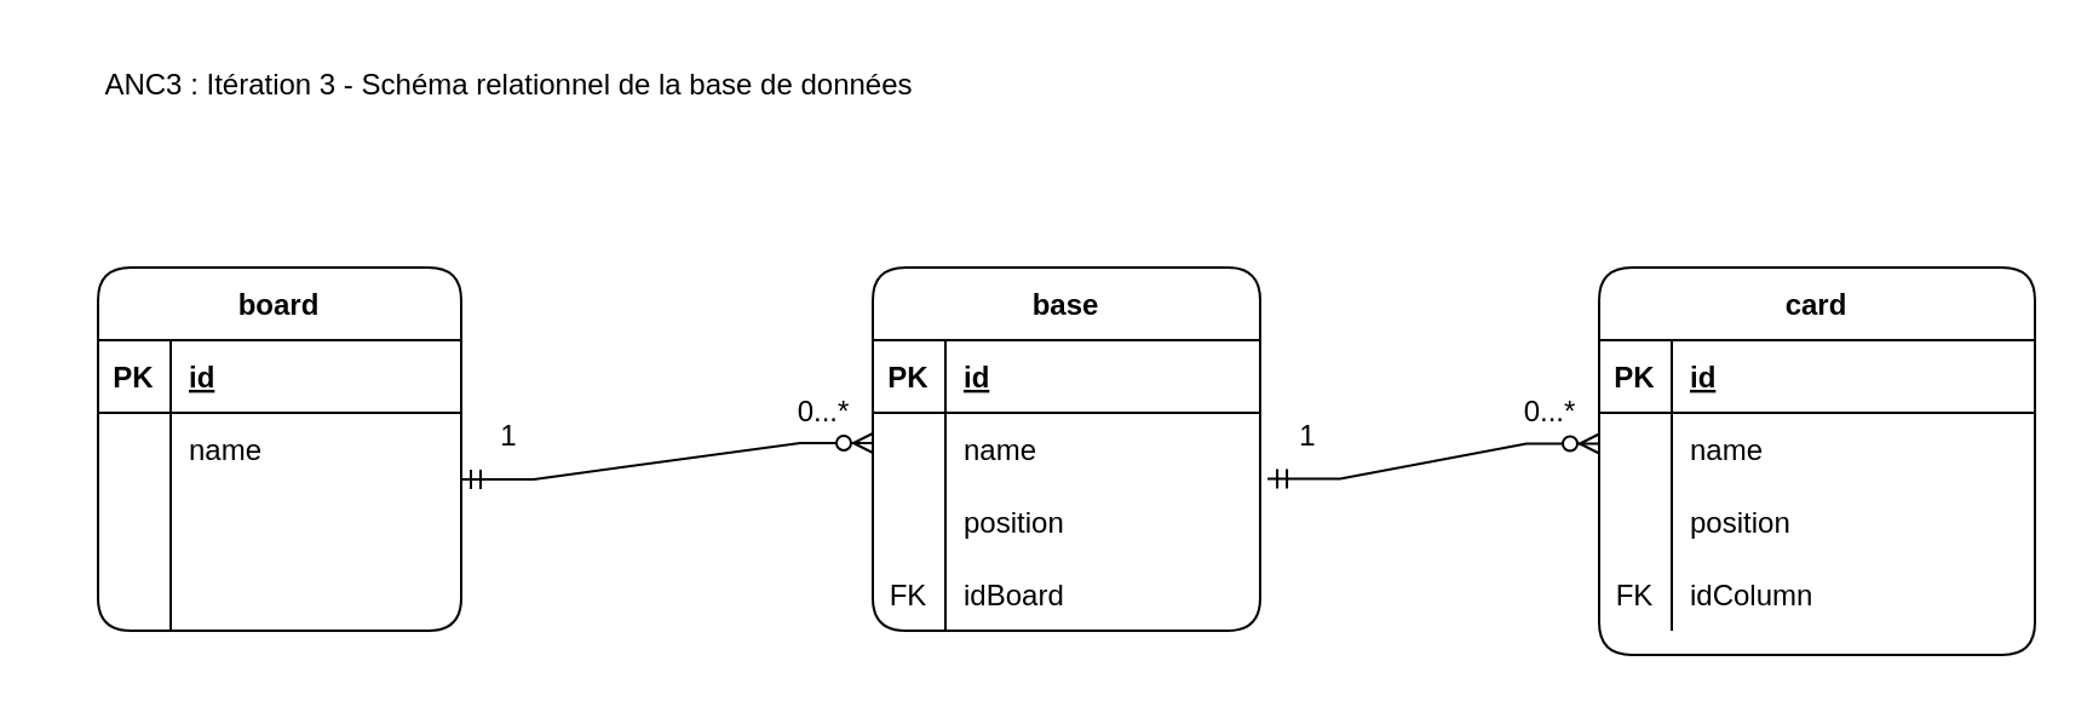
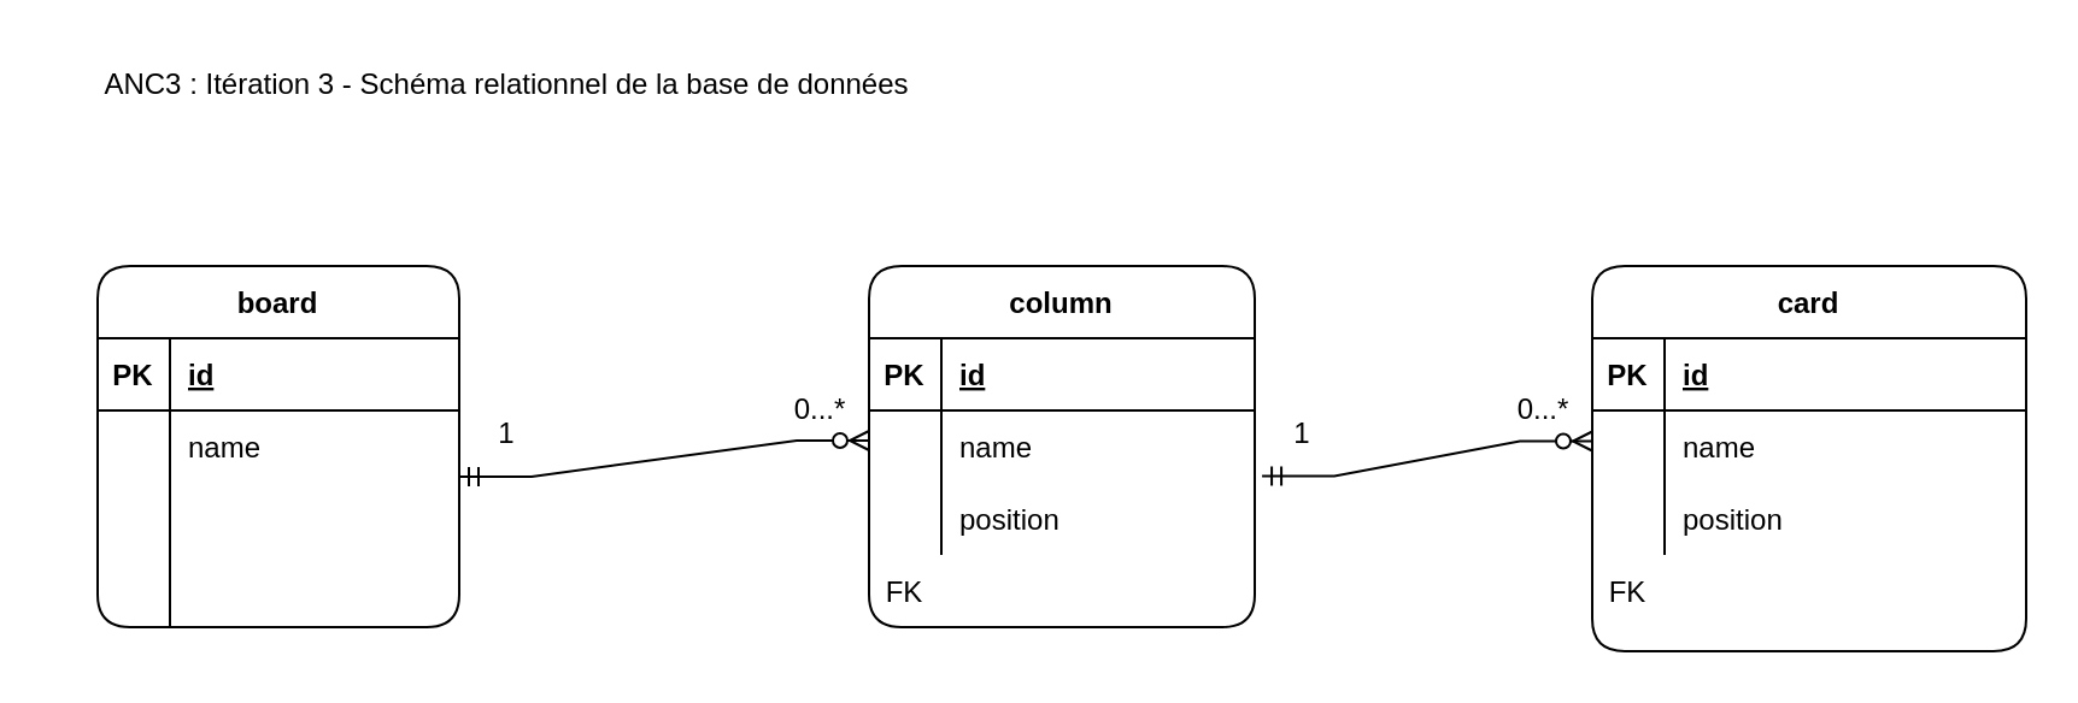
  <mxCell id="0" />
  <mxCell id="1" parent="0" />
  <mxCell id="2" value="" style="edgeStyle=entityRelationEdgeStyle;fontSize=12;html=1;endArrow=ERzeroToMany;startArrow=ERmandOne;rounded=0;exitX=1;exitY=0.5;exitDx=0;exitDy=0;" edge="1" parent="1"><mxGeometry width="100" height="100" relative="1" as="geometry"><mxPoint x="190" y="197.5" as="sourcePoint" /><mxPoint x="360" y="182.5" as="targetPoint" /></mxGeometry></mxCell>
  <mxCell id="3" value="" style="edgeStyle=entityRelationEdgeStyle;fontSize=12;html=1;endArrow=ERzeroToMany;startArrow=ERmandOne;rounded=0;exitX=1.019;exitY=0.411;exitDx=0;exitDy=0;exitPerimeter=0;entryX=0;entryY=0.25;entryDx=0;entryDy=0;" edge="1" parent="1"><mxGeometry width="100" height="100" relative="1" as="geometry"><mxPoint x="523.04" y="197.24" as="sourcePoint" /><mxPoint x="660" y="182.75" as="targetPoint" /></mxGeometry></mxCell>
  <mxCell id="4" value="1" style="text;html=1;strokeColor=none;fillColor=none;align=center;verticalAlign=middle;whiteSpace=wrap;rounded=0;" vertex="1" parent="1"><mxGeometry x="190" y="170" width="40" height="20" as="geometry" /></mxCell>
  <mxCell id="5" value="0...*" style="text;html=1;strokeColor=none;fillColor=none;align=center;verticalAlign=middle;whiteSpace=wrap;rounded=0;" vertex="1" parent="1"><mxGeometry x="320" y="160" width="40" height="20" as="geometry" /></mxCell>
  <mxCell id="6" value="1" style="text;html=1;strokeColor=none;fillColor=none;align=center;verticalAlign=middle;whiteSpace=wrap;rounded=0;" vertex="1" parent="1"><mxGeometry x="520" y="170" width="40" height="20" as="geometry" /></mxCell>
  <mxCell id="7" value="0...*" style="text;html=1;strokeColor=none;fillColor=none;align=center;verticalAlign=middle;whiteSpace=wrap;rounded=0;" vertex="1" parent="1"><mxGeometry x="620" y="160" width="40" height="20" as="geometry" /></mxCell>
  <mxCell id="8" value="board" style="shape=table;startSize=30;container=1;collapsible=1;childLayout=tableLayout;fixedRows=1;rowLines=0;fontStyle=1;align=center;resizeLast=1;rounded=1;" vertex="1" parent="1"><mxGeometry x="40" y="110" width="150" height="150" as="geometry"><mxRectangle x="270" y="340" width="60" height="30" as="alternateBounds" /></mxGeometry></mxCell>
  <mxCell id="9" value="" style="shape=partialRectangle;collapsible=0;dropTarget=0;pointerEvents=0;fillColor=none;top=0;left=0;bottom=1;right=0;points=[[0,0.5],[1,0.5]];portConstraint=eastwest;" vertex="1" parent="8"><mxGeometry y="30" width="150" height="30" as="geometry" /></mxCell>
  <mxCell id="10" value="PK" style="shape=partialRectangle;connectable=0;fillColor=none;top=0;left=0;bottom=0;right=0;fontStyle=1;overflow=hidden;" vertex="1" parent="9"><mxGeometry width="30" height="30" as="geometry" /></mxCell>
  <mxCell id="11" value="id" style="shape=partialRectangle;connectable=0;fillColor=none;top=0;left=0;bottom=0;right=0;align=left;spacingLeft=6;fontStyle=5;overflow=hidden;" vertex="1" parent="9"><mxGeometry x="30" width="120" height="30" as="geometry" /></mxCell>
  <mxCell id="12" value="" style="shape=partialRectangle;collapsible=0;dropTarget=0;pointerEvents=0;fillColor=none;top=0;left=0;bottom=0;right=0;points=[[0,0.5],[1,0.5]];portConstraint=eastwest;" vertex="1" parent="8"><mxGeometry y="60" width="150" height="30" as="geometry" /></mxCell>
  <mxCell id="13" value="" style="shape=partialRectangle;connectable=0;fillColor=none;top=0;left=0;bottom=0;right=0;editable=1;overflow=hidden;" vertex="1" parent="12"><mxGeometry width="30" height="30" as="geometry" /></mxCell>
  <mxCell id="14" value="name" style="shape=partialRectangle;connectable=0;fillColor=none;top=0;left=0;bottom=0;right=0;align=left;spacingLeft=6;overflow=hidden;" vertex="1" parent="12"><mxGeometry x="30" width="120" height="30" as="geometry" /></mxCell>
  <mxCell id="15" value="" style="shape=partialRectangle;collapsible=0;dropTarget=0;pointerEvents=0;fillColor=none;top=0;left=0;bottom=0;right=0;points=[[0,0.5],[1,0.5]];portConstraint=eastwest;" vertex="1" parent="8"><mxGeometry y="90" width="150" height="30" as="geometry" /></mxCell>
  <mxCell id="16" value="" style="shape=partialRectangle;connectable=0;fillColor=none;top=0;left=0;bottom=0;right=0;editable=1;overflow=hidden;" vertex="1" parent="15"><mxGeometry width="30" height="30" as="geometry" /></mxCell>
  <mxCell id="17" value="" style="shape=partialRectangle;connectable=0;fillColor=none;top=0;left=0;bottom=0;right=0;align=left;spacingLeft=6;overflow=hidden;" vertex="1" parent="15"><mxGeometry x="30" width="120" height="30" as="geometry" /></mxCell>
  <mxCell id="18" value="" style="shape=partialRectangle;collapsible=0;dropTarget=0;pointerEvents=0;fillColor=none;top=0;left=0;bottom=0;right=0;points=[[0,0.5],[1,0.5]];portConstraint=eastwest;" vertex="1" parent="8"><mxGeometry y="120" width="150" height="30" as="geometry" /></mxCell>
  <mxCell id="19" value="" style="shape=partialRectangle;connectable=0;fillColor=none;top=0;left=0;bottom=0;right=0;editable=1;overflow=hidden;" vertex="1" parent="18"><mxGeometry width="30" height="30" as="geometry" /></mxCell>
  <mxCell id="20" value="" style="shape=partialRectangle;connectable=0;fillColor=none;top=0;left=0;bottom=0;right=0;align=left;spacingLeft=6;overflow=hidden;" vertex="1" parent="18"><mxGeometry x="30" width="120" height="30" as="geometry" /></mxCell>
- <mxCell id="21" value="base" style="shape=table;startSize=30;container=1;collapsible=1;childLayout=tableLayout;fixedRows=1;rowLines=0;fontStyle=1;align=center;resizeLast=1;rounded=1;" vertex="1" parent="1"><mxGeometry x="360" y="110" width="160" height="150" as="geometry" /></mxCell>
+ <mxCell id="21" value="column" style="shape=table;startSize=30;container=1;collapsible=1;childLayout=tableLayout;fixedRows=1;rowLines=0;fontStyle=1;align=center;resizeLast=1;rounded=1;" vertex="1" parent="1"><mxGeometry x="360" y="110" width="160" height="150" as="geometry" /></mxCell>
  <mxCell id="22" value="" style="shape=partialRectangle;collapsible=0;dropTarget=0;pointerEvents=0;fillColor=none;top=0;left=0;bottom=1;right=0;points=[[0,0.5],[1,0.5]];portConstraint=eastwest;" vertex="1" parent="21"><mxGeometry y="30" width="160" height="30" as="geometry" /></mxCell>
  <mxCell id="23" value="PK" style="shape=partialRectangle;connectable=0;fillColor=none;top=0;left=0;bottom=0;right=0;fontStyle=1;overflow=hidden;" vertex="1" parent="22"><mxGeometry width="30" height="30" as="geometry" /></mxCell>
  <mxCell id="24" value="id" style="shape=partialRectangle;connectable=0;fillColor=none;top=0;left=0;bottom=0;right=0;align=left;spacingLeft=6;fontStyle=5;overflow=hidden;" vertex="1" parent="22"><mxGeometry x="30" width="130" height="30" as="geometry" /></mxCell>
  <mxCell id="25" value="" style="shape=partialRectangle;collapsible=0;dropTarget=0;pointerEvents=0;fillColor=none;top=0;left=0;bottom=0;right=0;points=[[0,0.5],[1,0.5]];portConstraint=eastwest;" vertex="1" parent="21"><mxGeometry y="60" width="160" height="30" as="geometry" /></mxCell>
  <mxCell id="26" value="" style="shape=partialRectangle;connectable=0;fillColor=none;top=0;left=0;bottom=0;right=0;editable=1;overflow=hidden;" vertex="1" parent="25"><mxGeometry width="30" height="30" as="geometry" /></mxCell>
  <mxCell id="27" value="name" style="shape=partialRectangle;connectable=0;fillColor=none;top=0;left=0;bottom=0;right=0;align=left;spacingLeft=6;overflow=hidden;" vertex="1" parent="25"><mxGeometry x="30" width="130" height="30" as="geometry" /></mxCell>
  <mxCell id="28" value="" style="shape=partialRectangle;collapsible=0;dropTarget=0;pointerEvents=0;fillColor=none;top=0;left=0;bottom=0;right=0;points=[[0,0.5],[1,0.5]];portConstraint=eastwest;" vertex="1" parent="21"><mxGeometry y="90" width="160" height="30" as="geometry" /></mxCell>
  <mxCell id="29" value="" style="shape=partialRectangle;connectable=0;fillColor=none;top=0;left=0;bottom=0;right=0;editable=1;overflow=hidden;" vertex="1" parent="28"><mxGeometry width="30" height="30" as="geometry" /></mxCell>
  <mxCell id="30" value="position" style="shape=partialRectangle;connectable=0;fillColor=none;top=0;left=0;bottom=0;right=0;align=left;spacingLeft=6;overflow=hidden;" vertex="1" parent="28"><mxGeometry x="30" width="130" height="30" as="geometry" /></mxCell>
  <mxCell id="31" value="" style="shape=partialRectangle;collapsible=0;dropTarget=0;pointerEvents=0;fillColor=none;top=0;left=0;bottom=0;right=0;points=[[0,0.5],[1,0.5]];portConstraint=eastwest;" vertex="1" parent="21"><mxGeometry y="120" width="160" height="30" as="geometry" /></mxCell>
  <mxCell id="32" value="FK" style="shape=partialRectangle;connectable=0;fillColor=none;top=0;left=0;bottom=0;right=0;editable=1;overflow=hidden;" vertex="1" parent="31"><mxGeometry width="30" height="30" as="geometry" /></mxCell>
- <mxCell id="33" value="idBoard" style="shape=partialRectangle;connectable=0;fillColor=none;top=0;left=0;bottom=0;right=0;align=left;spacingLeft=6;overflow=hidden;" vertex="1" parent="31"><mxGeometry x="30" width="130" height="30" as="geometry" /></mxCell>
  <mxCell id="34" value="card" style="shape=table;startSize=30;container=1;collapsible=1;childLayout=tableLayout;fixedRows=1;rowLines=0;fontStyle=1;align=center;resizeLast=1;rounded=1;" vertex="1" parent="1"><mxGeometry x="660" y="110" width="180" height="160" as="geometry" /></mxCell>
  <mxCell id="35" value="" style="shape=partialRectangle;collapsible=0;dropTarget=0;pointerEvents=0;fillColor=none;top=0;left=0;bottom=1;right=0;points=[[0,0.5],[1,0.5]];portConstraint=eastwest;" vertex="1" parent="34"><mxGeometry y="30" width="180" height="30" as="geometry" /></mxCell>
  <mxCell id="36" value="PK" style="shape=partialRectangle;connectable=0;fillColor=none;top=0;left=0;bottom=0;right=0;fontStyle=1;overflow=hidden;" vertex="1" parent="35"><mxGeometry width="30" height="30" as="geometry" /></mxCell>
  <mxCell id="37" value="id" style="shape=partialRectangle;connectable=0;fillColor=none;top=0;left=0;bottom=0;right=0;align=left;spacingLeft=6;fontStyle=5;overflow=hidden;" vertex="1" parent="35"><mxGeometry x="30" width="150" height="30" as="geometry" /></mxCell>
  <mxCell id="38" value="" style="shape=partialRectangle;collapsible=0;dropTarget=0;pointerEvents=0;fillColor=none;top=0;left=0;bottom=0;right=0;points=[[0,0.5],[1,0.5]];portConstraint=eastwest;" vertex="1" parent="34"><mxGeometry y="60" width="180" height="30" as="geometry" /></mxCell>
  <mxCell id="39" value="" style="shape=partialRectangle;connectable=0;fillColor=none;top=0;left=0;bottom=0;right=0;editable=1;overflow=hidden;" vertex="1" parent="38"><mxGeometry width="30" height="30" as="geometry" /></mxCell>
  <mxCell id="40" value="name" style="shape=partialRectangle;connectable=0;fillColor=none;top=0;left=0;bottom=0;right=0;align=left;spacingLeft=6;overflow=hidden;" vertex="1" parent="38"><mxGeometry x="30" width="150" height="30" as="geometry" /></mxCell>
  <mxCell id="41" value="" style="shape=partialRectangle;collapsible=0;dropTarget=0;pointerEvents=0;fillColor=none;top=0;left=0;bottom=0;right=0;points=[[0,0.5],[1,0.5]];portConstraint=eastwest;" vertex="1" parent="34"><mxGeometry y="90" width="180" height="30" as="geometry" /></mxCell>
  <mxCell id="42" value="" style="shape=partialRectangle;connectable=0;fillColor=none;top=0;left=0;bottom=0;right=0;editable=1;overflow=hidden;" vertex="1" parent="41"><mxGeometry width="30" height="30" as="geometry" /></mxCell>
  <mxCell id="43" value="position" style="shape=partialRectangle;connectable=0;fillColor=none;top=0;left=0;bottom=0;right=0;align=left;spacingLeft=6;overflow=hidden;" vertex="1" parent="41"><mxGeometry x="30" width="150" height="30" as="geometry" /></mxCell>
  <mxCell id="44" value="" style="shape=partialRectangle;collapsible=0;dropTarget=0;pointerEvents=0;fillColor=none;top=0;left=0;bottom=0;right=0;points=[[0,0.5],[1,0.5]];portConstraint=eastwest;" vertex="1" parent="34"><mxGeometry y="120" width="180" height="30" as="geometry" /></mxCell>
  <mxCell id="45" value="FK" style="shape=partialRectangle;connectable=0;fillColor=none;top=0;left=0;bottom=0;right=0;editable=1;overflow=hidden;" vertex="1" parent="44"><mxGeometry width="30" height="30" as="geometry" /></mxCell>
- <mxCell id="46" value="idColumn" style="shape=partialRectangle;connectable=0;fillColor=none;top=0;left=0;bottom=0;right=0;align=left;spacingLeft=6;overflow=hidden;" vertex="1" parent="44"><mxGeometry x="30" width="150" height="30" as="geometry" /></mxCell>
  <mxCell id="47" value="ANC3 : Itération 3 - Schéma relationnel de la base de données" style="text;html=1;strokeColor=none;fillColor=none;align=center;verticalAlign=middle;whiteSpace=wrap;rounded=0;" vertex="1" parent="1"><mxGeometry x="20" y="20" width="380" height="30" as="geometry" /></mxCell>
